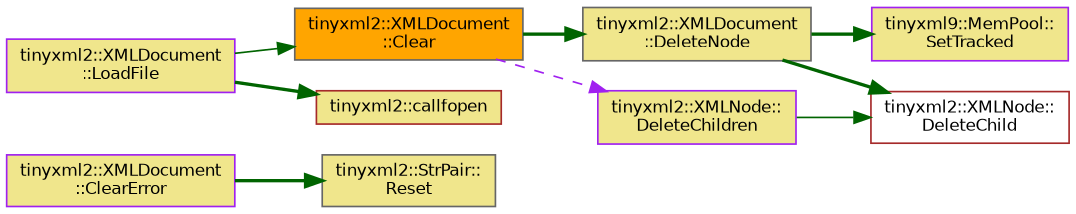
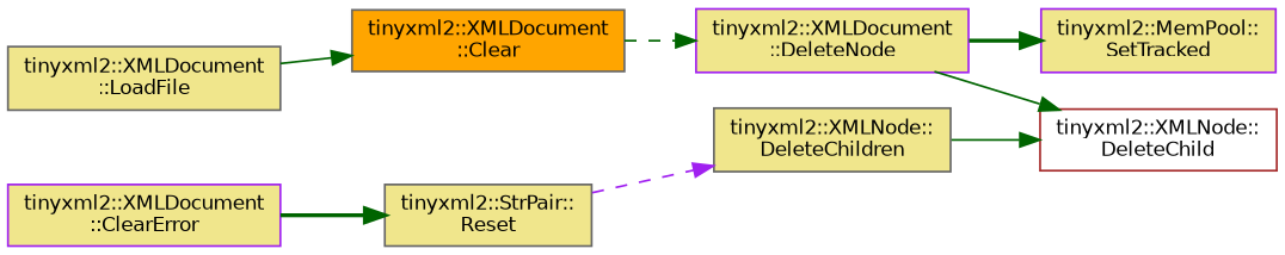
  digraph {
    rankdir=LR
    node [color=purple fillcolor=khaki fontname=Helvetica fontsize=10 shape=record style=filled]
    edge [color=darkgreen fontname=Helvetica fontsize=10 labelfontname=Helvetica labelfontsize=10 style=bold]
-   n1 [fontcolor=black height=0.2 label="tinyxml2::XMLDocument\l::LoadFile" width=0.4]
-   n2 [color=brown height=0.2 label="tinyxml2::callfopen" width=0.4]
+   n1 [color=gray40 fontcolor=black height=0.2 label="tinyxml2::XMLDocument\l::LoadFile" width=0.4]
    n3 [color=gray40 fillcolor=orange height=0.2 label="tinyxml2::XMLDocument\l::Clear" width=0.4]
-   n4 [height=0.2 label="tinyxml2::XMLNode::\lDeleteChildren" width=0.4]
-   n5 [color=gray40 height=0.2 label="tinyxml2::XMLDocument\l::DeleteNode" width=0.4]
+   n4 [color=gray40 height=0.2 label="tinyxml2::XMLNode::\lDeleteChildren" width=0.4]
+   n5 [height=0.2 label="tinyxml2::XMLDocument\l::DeleteNode" width=0.4]
    n6 [height=0.2 label="tinyxml2::XMLDocument\l::ClearError" width=0.4]
    n7 [color=gray40 height=0.2 label="tinyxml2::StrPair::\lReset" width=0.4]
    n8 [color=brown fillcolor=white height=0.2 label="tinyxml2::XMLNode::\lDeleteChild" width=0.4]
-   n9 [height=0.2 label="tinyxml9::MemPool::\lSetTracked" width=0.4]
-   n1 -> n2
+   n9 [height=0.2 label="tinyxml2::MemPool::\lSetTracked" width=0.4]
    n1 -> n3 [style=solid]
-   n3 -> n4 [color=purple style=dashed]
-   n3 -> n5
+   n7 -> n4 [color=purple style=dashed]
+   n3 -> n5 [style=dashed]
    n4 -> n8 [style=solid]
-   n5 -> n8
+   n5 -> n8 [style=solid]
    n5 -> n9
    n6 -> n7
  }
